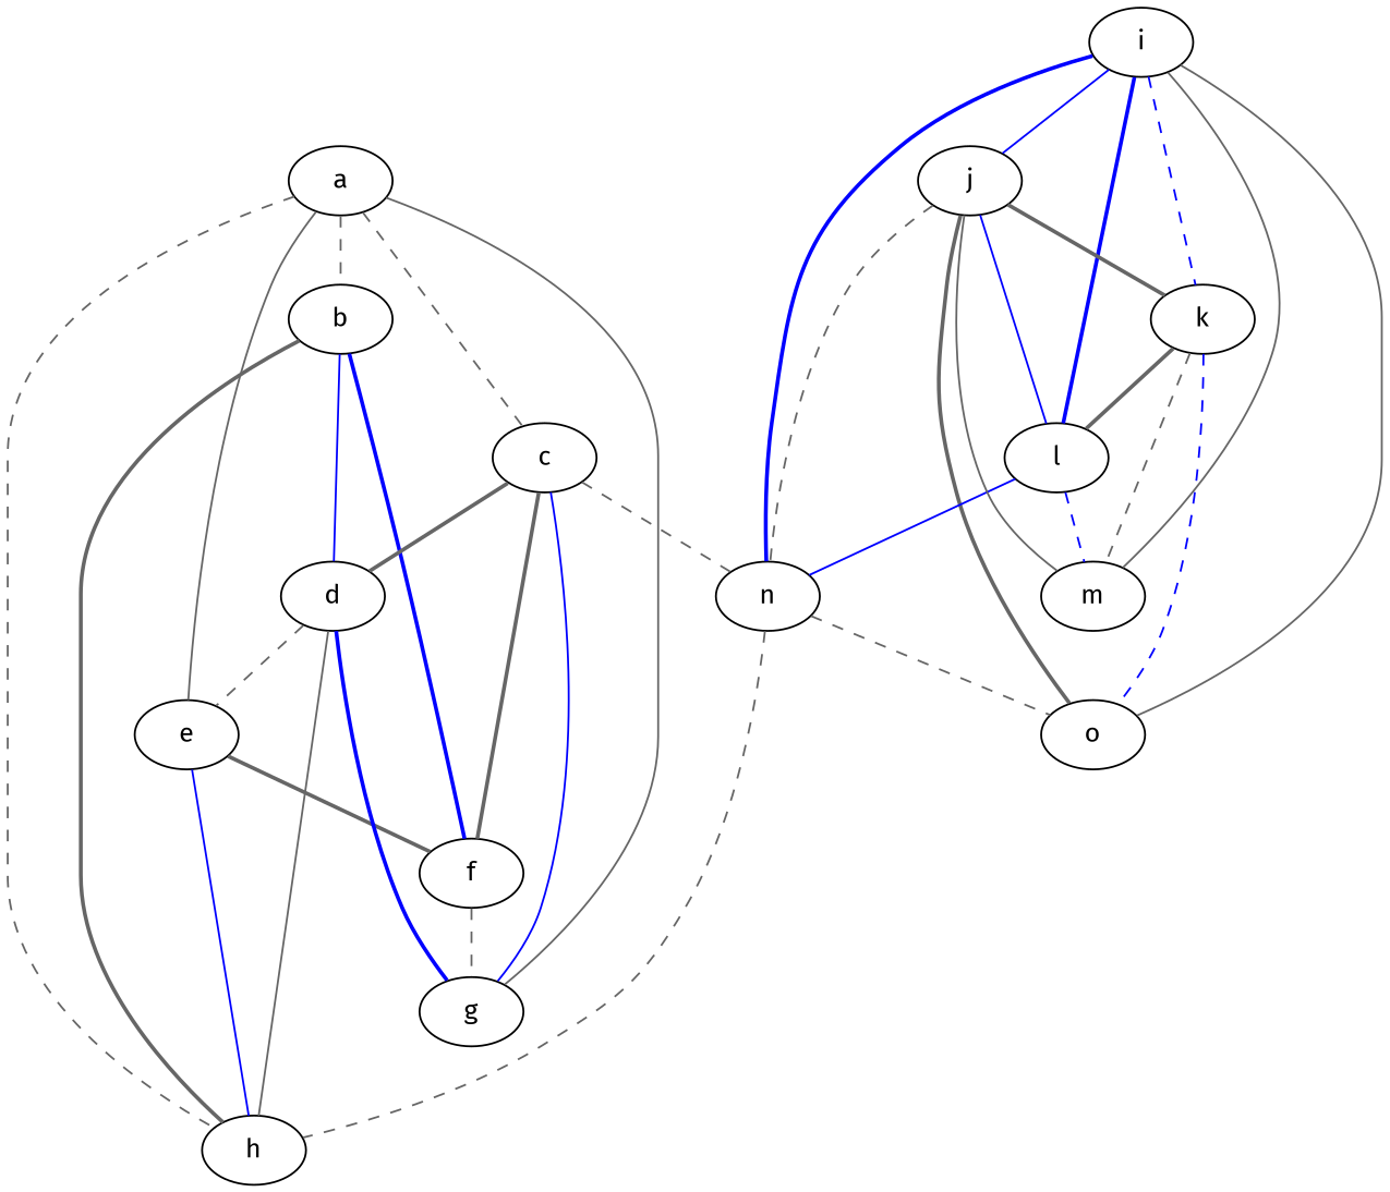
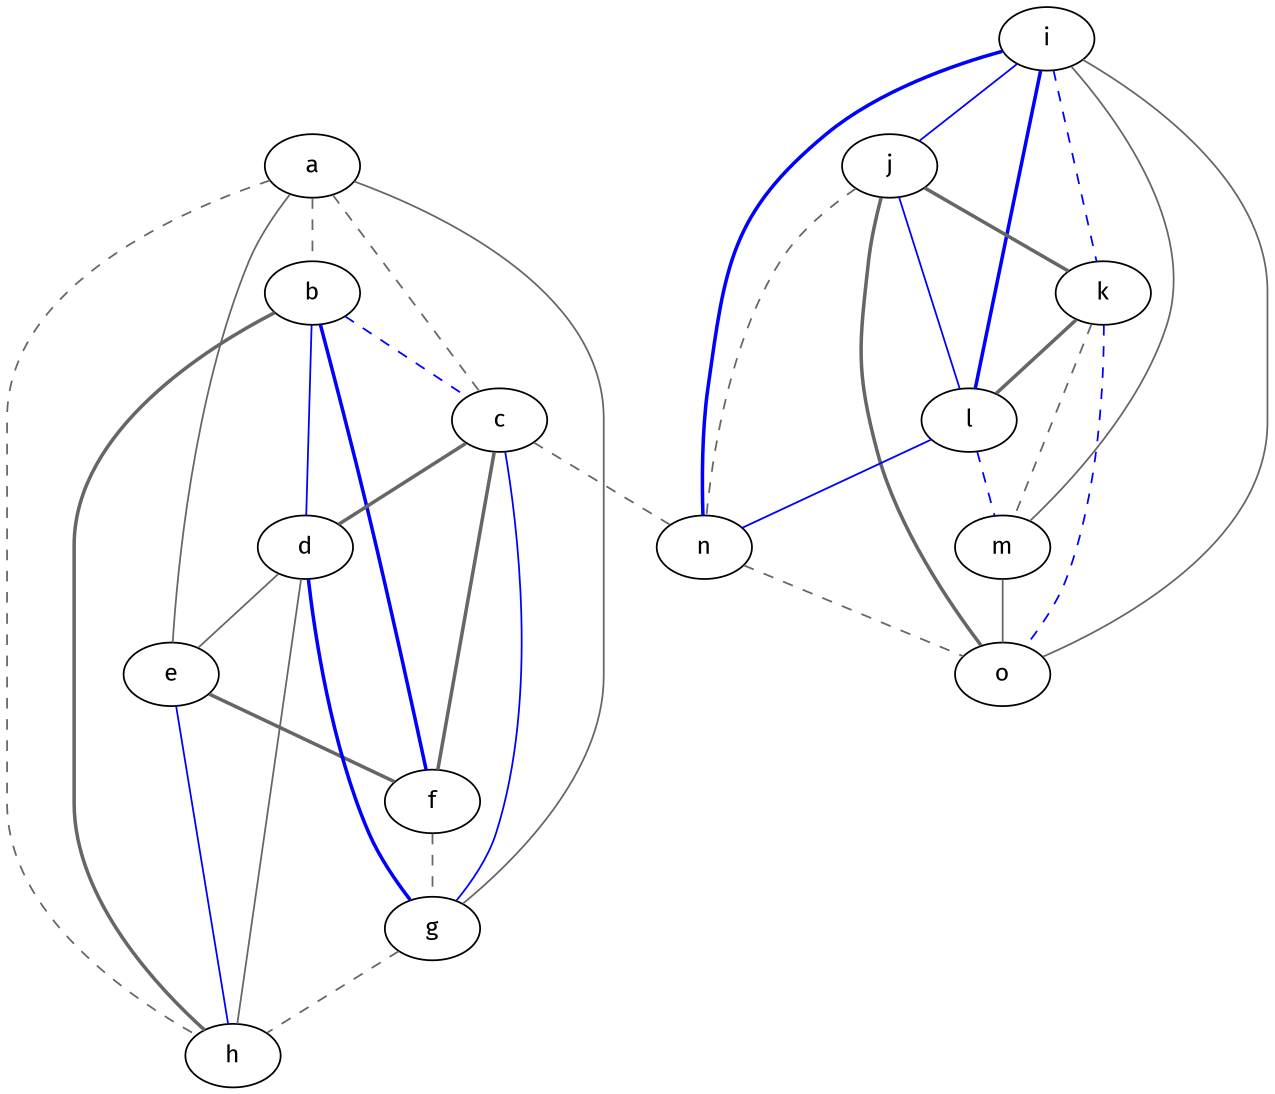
  graph {
    fontname="Fira Sans"
    node [fontname="Fira Sans"]
    edge [color=gray40 fontname="Fira Sans" style=dashed]
    a
    b
    c
    e
    g
    h
    d
    f
    n
    i
    j
    k
    l
    m
    o
    a -- b
    a -- c
    a -- e [style=solid]
    a -- g [style=solid]
    a -- h
+   b -- c [color=blue]
    b -- h [style=bold]
    b -- d [color=blue style=solid]
    b -- f [color=blue style=bold]
    c -- g [color=blue style=solid]
    c -- d [style=bold]
    c -- f [style=bold]
    c -- n
    e -- h [color=blue style=solid]
    e -- f [style=bold]
-   n -- h
-   d -- e
+   g -- h
+   d -- e [style=solid]
    d -- g [color=blue style=bold]
    d -- h [style=solid]
    f -- g
    n -- o
    i -- n [color=blue style=bold]
    i -- j [color=blue style=solid]
    i -- k [color=blue]
    i -- l [color=blue style=bold]
    i -- m [style=solid]
    i -- o [style=solid]
    j -- n
    j -- k [style=bold]
    j -- l [color=blue style=solid]
    j -- o [style=bold]
    k -- l [style=bold]
    k -- m
    k -- o [color=blue]
    l -- n [color=blue style=solid]
    l -- m [color=blue]
-   m -- j [style=solid]
+   m -- o [style=solid]
  }
